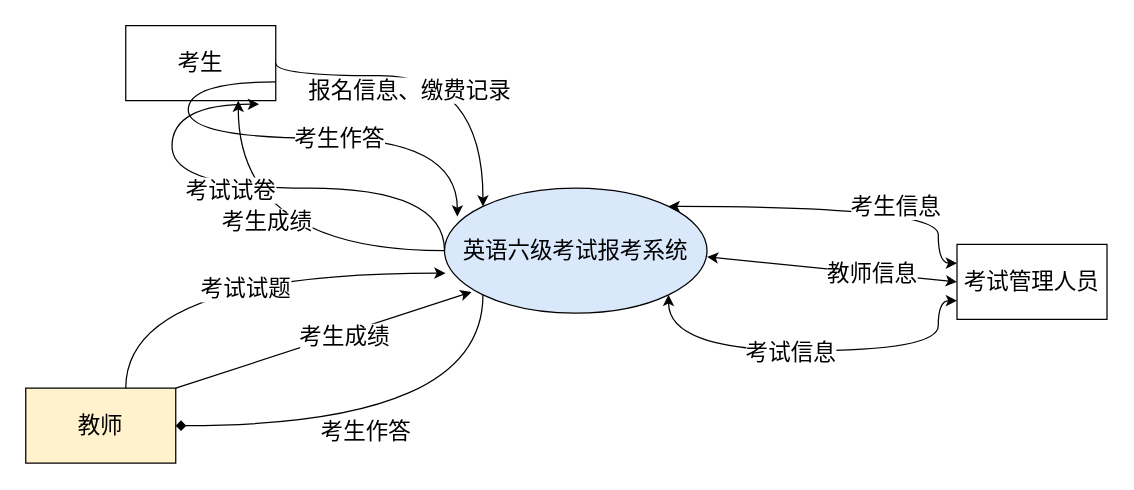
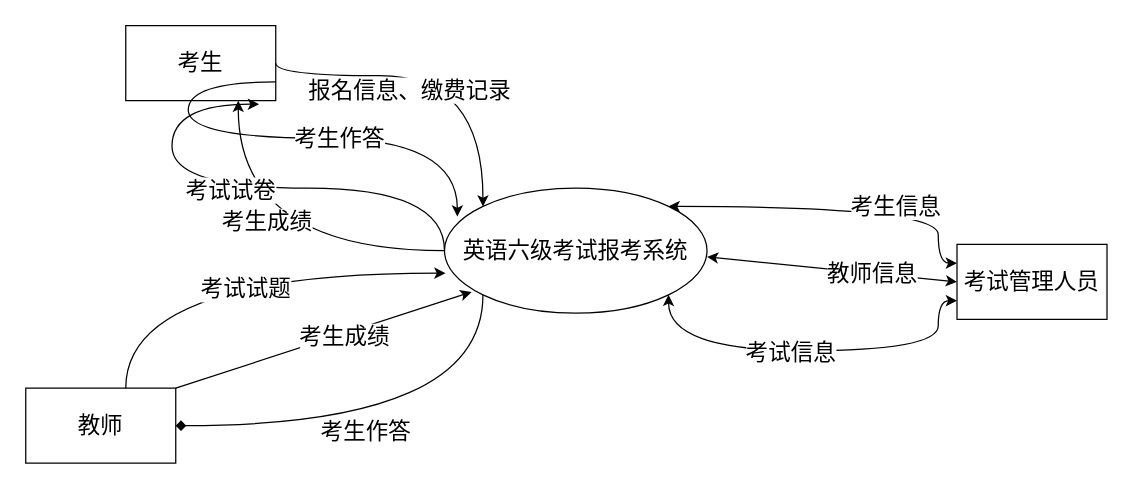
  <mxCell id="0" />
  <mxCell id="1" parent="0" />
  <mxCell id="2" value="考生" style="rounded=0;whiteSpace=wrap;html=1;fontSize=18;" vertex="1" parent="1"><mxGeometry x="100" y="20" width="120" height="60" as="geometry" /></mxCell>
- <mxCell id="3" value="教师" style="rounded=0;whiteSpace=wrap;html=1;fontSize=18;fillColor=#fff2cc;" vertex="1" parent="1"><mxGeometry x="20" y="310" width="120" height="60" as="geometry" /></mxCell>
+ <mxCell id="3" value="教师" style="rounded=0;whiteSpace=wrap;html=1;fontSize=18;" vertex="1" parent="1"><mxGeometry x="20" y="310" width="120" height="60" as="geometry" /></mxCell>
  <mxCell id="4" value="考试管理人员" style="rounded=0;whiteSpace=wrap;html=1;fontSize=18;" vertex="1" parent="1"><mxGeometry x="765" y="195" width="120" height="60" as="geometry" /></mxCell>
- <mxCell id="5" value="英语六级考试报考系统" style="ellipse;whiteSpace=wrap;html=1;fontSize=18;fillColor=#dae8fc;" vertex="1" parent="1"><mxGeometry x="355" y="150" width="210" height="100" as="geometry" /></mxCell>
+ <mxCell id="5" value="英语六级考试报考系统" style="ellipse;whiteSpace=wrap;html=1;fontSize=18;" vertex="1" parent="1"><mxGeometry x="355" y="150" width="210" height="100" as="geometry" /></mxCell>
  <mxCell id="6" value="" style="endArrow=classic;html=1;rounded=0;exitX=1;exitY=0.5;exitDx=0;exitDy=0;entryX=0;entryY=0;entryDx=0;entryDy=0;edgeStyle=orthogonalEdgeStyle;curved=1;" edge="1" parent="1" source="2" target="5"><mxGeometry width="50" height="50" relative="1" as="geometry"><mxPoint x="200" y="170" as="sourcePoint" /><mxPoint x="250" y="120" as="targetPoint" /><Array as="points"><mxPoint x="385" y="60" /></Array></mxGeometry></mxCell>
  <mxCell id="7" value="&lt;font style=&quot;font-size: 18px;&quot;&gt;报名信息、缴费记录&lt;/font&gt;" style="edgeLabel;html=1;align=center;verticalAlign=middle;resizable=0;points=[];" vertex="1" connectable="0" parent="6"><mxGeometry x="-0.176" y="-11" relative="1" as="geometry"><mxPoint as="offset" /></mxGeometry></mxCell>
  <mxCell id="8" value="" style="endArrow=classic;html=1;rounded=0;exitX=1;exitY=0.75;exitDx=0;exitDy=0;entryX=0.049;entryY=0.228;entryDx=0;entryDy=0;entryPerimeter=0;edgeStyle=orthogonalEdgeStyle;curved=1;" edge="1" parent="1" source="2" target="5"><mxGeometry width="50" height="50" relative="1" as="geometry"><mxPoint x="200" y="210" as="sourcePoint" /><mxPoint x="250" y="160" as="targetPoint" /><Array as="points"><mxPoint x="150" y="110" /><mxPoint x="365" y="110" /></Array></mxGeometry></mxCell>
  <mxCell id="9" value="考生作答" style="edgeLabel;html=1;align=center;verticalAlign=middle;resizable=0;points=[];fontSize=18;" vertex="1" connectable="0" parent="8"><mxGeometry x="0.195" relative="1" as="geometry"><mxPoint as="offset" /></mxGeometry></mxCell>
  <mxCell id="10" value="" style="endArrow=classic;html=1;rounded=0;entryX=0.75;entryY=1;entryDx=0;entryDy=0;exitX=0;exitY=0.5;exitDx=0;exitDy=0;edgeStyle=orthogonalEdgeStyle;curved=1;" edge="1" parent="1" source="5" target="2"><mxGeometry width="50" height="50" relative="1" as="geometry"><mxPoint x="180" y="260" as="sourcePoint" /><mxPoint x="230" y="210" as="targetPoint" /></mxGeometry></mxCell>
  <mxCell id="11" value="&lt;span style=&quot;font-size: 18px;&quot;&gt;考生成绩&lt;/span&gt;" style="edgeLabel;html=1;align=center;verticalAlign=middle;resizable=0;points=[];" vertex="1" connectable="0" parent="10"><mxGeometry x="0.004" y="-24" relative="1" as="geometry"><mxPoint as="offset" /></mxGeometry></mxCell>
  <mxCell id="12" value="" style="endArrow=diamond;html=1;rounded=0;exitX=0;exitY=1;exitDx=0;exitDy=0;entryX=1;entryY=0.5;entryDx=0;entryDy=0;edgeStyle=orthogonalEdgeStyle;curved=1;" edge="1" parent="1" source="5" target="3"><mxGeometry width="50" height="50" relative="1" as="geometry"><mxPoint x="390" y="410" as="sourcePoint" /><mxPoint x="440" y="360" as="targetPoint" /><Array as="points"><mxPoint x="385" y="340" /></Array></mxGeometry></mxCell>
  <mxCell id="13" value="考生作答" style="edgeLabel;html=1;align=center;verticalAlign=middle;resizable=0;points=[];fontSize=18;" vertex="1" connectable="0" parent="12"><mxGeometry x="0.134" y="4" relative="1" as="geometry"><mxPoint as="offset" /></mxGeometry></mxCell>
  <mxCell id="14" value="" style="endArrow=classic;html=1;rounded=0;entryX=0.103;entryY=0.831;entryDx=0;entryDy=0;entryPerimeter=0;" edge="1" parent="1" target="5"><mxGeometry width="50" height="50" relative="1" as="geometry"><mxPoint x="140" y="310" as="sourcePoint" /><mxPoint x="190" y="260" as="targetPoint" /></mxGeometry></mxCell>
  <mxCell id="15" value="&lt;span style=&quot;font-size: 18px;&quot;&gt;考生成绩&lt;/span&gt;" style="edgeLabel;html=1;align=center;verticalAlign=middle;resizable=0;points=[];" vertex="1" connectable="0" parent="14"><mxGeometry x="0.133" y="-2" relative="1" as="geometry"><mxPoint as="offset" /></mxGeometry></mxCell>
  <mxCell id="16" value="" style="endArrow=classic;html=1;rounded=0;entryX=0.004;entryY=0.68;entryDx=0;entryDy=0;entryPerimeter=0;edgeStyle=orthogonalEdgeStyle;curved=1;" edge="1" parent="1" target="5"><mxGeometry width="50" height="50" relative="1" as="geometry"><mxPoint x="100" y="310" as="sourcePoint" /><mxPoint x="150" y="260" as="targetPoint" /><Array as="points"><mxPoint x="100" y="218" /></Array></mxGeometry></mxCell>
  <mxCell id="17" value="&lt;font style=&quot;font-size: 18px;&quot;&gt;考试试题&lt;/font&gt;" style="edgeLabel;html=1;align=center;verticalAlign=middle;resizable=0;points=[];" vertex="1" connectable="0" parent="16"><mxGeometry x="0.074" y="-12" relative="1" as="geometry"><mxPoint as="offset" /></mxGeometry></mxCell>
  <mxCell id="18" value="" style="endArrow=classic;html=1;rounded=0;entryX=0.889;entryY=1.047;entryDx=0;entryDy=0;entryPerimeter=0;exitX=0;exitY=0.5;exitDx=0;exitDy=0;edgeStyle=orthogonalEdgeStyle;curved=1;" edge="1" parent="1" source="5" target="2"><mxGeometry width="50" height="50" relative="1" as="geometry"><mxPoint x="355" y="190" as="sourcePoint" /><mxPoint x="405" y="140" as="targetPoint" /><Array as="points"><mxPoint x="355" y="150" /><mxPoint x="137" y="150" /></Array></mxGeometry></mxCell>
  <mxCell id="19" value="考试试卷" style="edgeLabel;html=1;align=center;verticalAlign=middle;resizable=0;points=[];fontSize=18;" vertex="1" connectable="0" parent="18"><mxGeometry x="0.097" y="1" relative="1" as="geometry"><mxPoint as="offset" /></mxGeometry></mxCell>
  <mxCell id="20" value="" style="endArrow=classic;startArrow=classic;html=1;rounded=0;exitX=1;exitY=0;exitDx=0;exitDy=0;entryX=0;entryY=0.25;entryDx=0;entryDy=0;edgeStyle=orthogonalEdgeStyle;curved=1;" edge="1" parent="1" source="5" target="4"><mxGeometry width="50" height="50" relative="1" as="geometry"><mxPoint x="640" y="170" as="sourcePoint" /><mxPoint x="690" y="120" as="targetPoint" /><Array as="points"><mxPoint x="750" y="165" /></Array></mxGeometry></mxCell>
  <mxCell id="21" value="考生信息" style="edgeLabel;html=1;align=center;verticalAlign=middle;resizable=0;points=[];fontSize=18;" vertex="1" connectable="0" parent="20"><mxGeometry x="0.313" relative="1" as="geometry"><mxPoint as="offset" /></mxGeometry></mxCell>
  <mxCell id="22" value="" style="endArrow=classic;startArrow=classic;html=1;rounded=0;exitX=1;exitY=0;exitDx=0;exitDy=0;entryX=0;entryY=0.5;entryDx=0;entryDy=0;" edge="1" parent="1" target="4"><mxGeometry width="50" height="50" relative="1" as="geometry"><mxPoint x="565" y="205" as="sourcePoint" /><mxPoint x="780" y="255" as="targetPoint" /></mxGeometry></mxCell>
  <mxCell id="23" value="教师信息" style="edgeLabel;html=1;align=center;verticalAlign=middle;resizable=0;points=[];fontSize=18;" vertex="1" connectable="0" parent="22"><mxGeometry x="0.313" relative="1" as="geometry"><mxPoint as="offset" /></mxGeometry></mxCell>
  <mxCell id="24" value="" style="endArrow=classic;startArrow=classic;html=1;rounded=0;exitX=1;exitY=1;exitDx=0;exitDy=0;entryX=0;entryY=0.75;entryDx=0;entryDy=0;edgeStyle=orthogonalEdgeStyle;curved=1;" edge="1" parent="1" source="5" target="4"><mxGeometry width="50" height="50" relative="1" as="geometry"><mxPoint x="600" y="380" as="sourcePoint" /><mxPoint x="650" y="330" as="targetPoint" /><Array as="points"><mxPoint x="535" y="280" /><mxPoint x="750" y="280" /></Array></mxGeometry></mxCell>
  <mxCell id="25" value="考试信息" style="edgeLabel;html=1;align=center;verticalAlign=middle;resizable=0;points=[];fontSize=18;" vertex="1" connectable="0" parent="24"><mxGeometry x="-0.098" y="-1" relative="1" as="geometry"><mxPoint as="offset" /></mxGeometry></mxCell>
